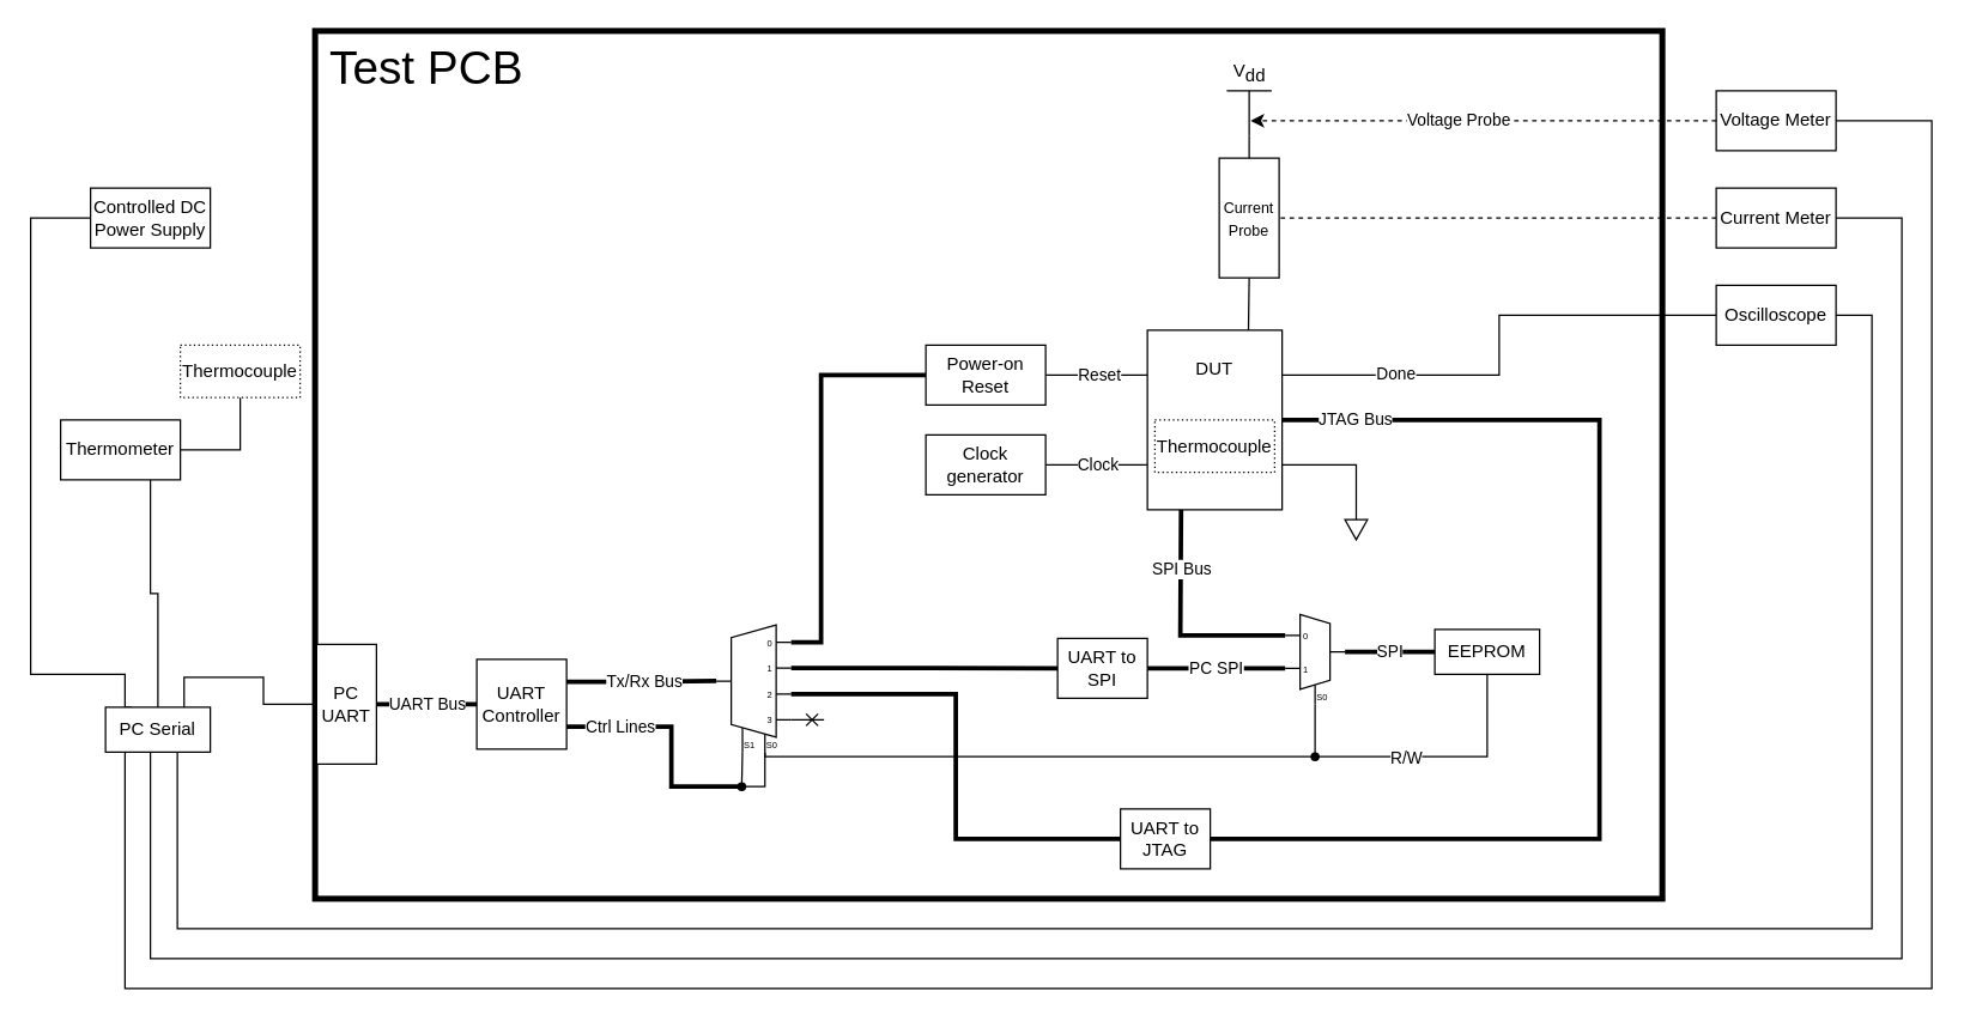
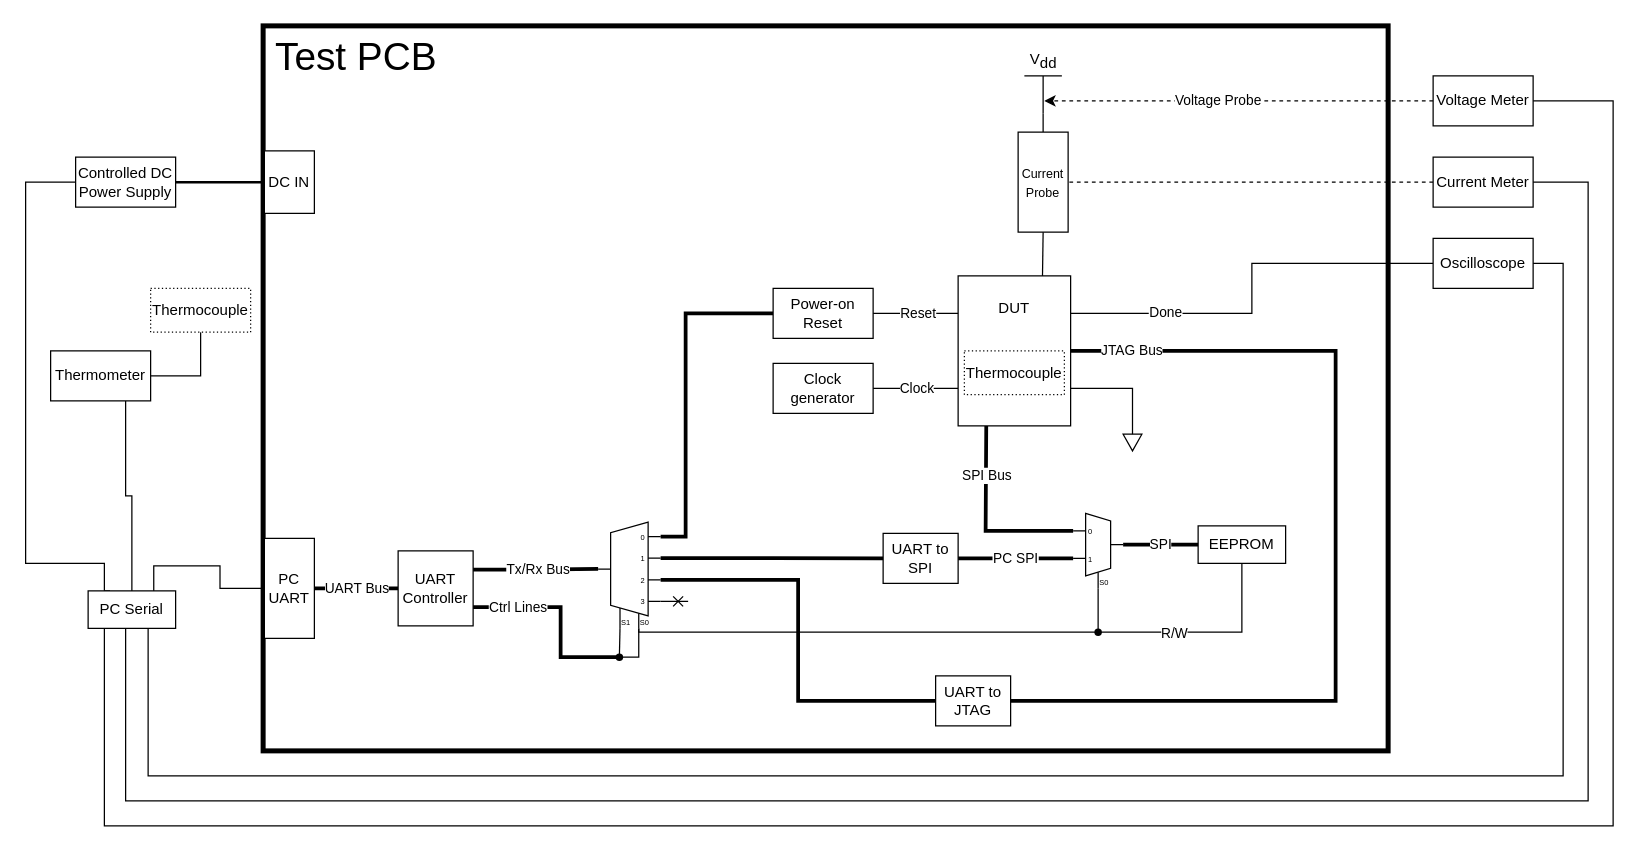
  <mxCell id="0" />
  <mxCell id="1" parent="0" />
  <mxCell id="2" value="&lt;div style=&quot;font-size: 31px; padding-left: 8px;&quot;&gt;Test PCB&lt;/div&gt;&lt;div style=&quot;font-size: 31px;&quot;&gt;&lt;br style=&quot;font-size: 31px;&quot;&gt;&lt;/div&gt;" style="rounded=0;whiteSpace=wrap;html=1;verticalAlign=top;align=left;fontSize=31;strokeWidth=4;perimeterSpacing=0;" parent="1" vertex="1"><mxGeometry x="210" y="20" width="900" height="580" as="geometry" /></mxCell>
  <mxCell id="3" value="" style="shadow=0;dashed=0;align=center;html=1;strokeWidth=1;shape=mxgraph.electrical.abstract.mux2;whiteSpace=wrap;" parent="1" vertex="1"><mxGeometry x="858" y="410" width="40" height="60" as="geometry" /></mxCell>
  <mxCell id="4" style="edgeStyle=orthogonalEdgeStyle;rounded=0;orthogonalLoop=1;jettySize=auto;html=1;exitX=1;exitY=0.507;exitDx=0;exitDy=3;exitPerimeter=0;entryX=0;entryY=0.5;entryDx=0;entryDy=0;endArrow=none;endFill=0;strokeWidth=3;" parent="1" source="7" target="35" edge="1"><mxGeometry relative="1" as="geometry"><mxPoint x="558" y="560" as="targetPoint" /></mxGeometry></mxCell>
  <mxCell id="5" style="edgeStyle=orthogonalEdgeStyle;rounded=0;orthogonalLoop=1;jettySize=auto;html=1;exitX=0.45;exitY=1;exitDx=10;exitDy=0;exitPerimeter=0;entryX=0.7;entryY=0.7;entryDx=0;entryDy=0;entryPerimeter=0;endArrow=none;endFill=0;" parent="1" source="7" target="41" edge="1"><mxGeometry relative="1" as="geometry"><mxPoint x="511" y="530" as="targetPoint" /><Array as="points"><mxPoint x="511" y="525" /></Array></mxGeometry></mxCell>
  <mxCell id="6" style="edgeStyle=orthogonalEdgeStyle;rounded=0;orthogonalLoop=1;jettySize=auto;html=1;exitX=1;exitY=0.71;exitDx=0;exitDy=3;exitPerimeter=0;endArrow=cross;endFill=0;" parent="1" source="7" edge="1"><mxGeometry relative="1" as="geometry"><mxPoint x="550" y="480" as="targetPoint" /></mxGeometry></mxCell>
  <mxCell id="7" value="" style="shadow=0;dashed=0;align=center;html=1;strokeWidth=1;shape=mxgraph.electrical.abstract.mux2;operation=demux;whiteSpace=wrap;selectorPins=2;" parent="1" vertex="1"><mxGeometry x="478" y="417" width="50" height="85" as="geometry" /></mxCell>
  <mxCell id="8" style="edgeStyle=orthogonalEdgeStyle;rounded=0;orthogonalLoop=1;jettySize=auto;html=1;exitX=0;exitY=0.75;exitDx=0;exitDy=0;endArrow=none;endFill=0;" parent="1" source="16" edge="1"><mxGeometry relative="1" as="geometry"><mxPoint x="668" y="310" as="targetPoint" /></mxGeometry></mxCell>
  <mxCell id="9" value="&lt;div&gt;Clock&lt;/div&gt;" style="edgeLabel;html=1;align=center;verticalAlign=middle;resizable=1;points=[];movable=1;rotatable=1;deletable=1;editable=1;locked=0;connectable=1;" parent="8" vertex="1" connectable="0"><mxGeometry x="0.15" y="-2" relative="1" as="geometry"><mxPoint x="23" y="1" as="offset" /></mxGeometry></mxCell>
  <mxCell id="10" style="edgeStyle=orthogonalEdgeStyle;rounded=0;orthogonalLoop=1;jettySize=auto;html=1;exitX=1;exitY=0.25;exitDx=0;exitDy=0;endArrow=none;endFill=0;entryX=0;entryY=0.5;entryDx=0;entryDy=0;" parent="1" source="16" target="52" edge="1"><mxGeometry relative="1" as="geometry"><mxPoint x="968" y="250" as="targetPoint" /></mxGeometry></mxCell>
  <mxCell id="11" value="Done" style="edgeLabel;html=1;align=center;verticalAlign=middle;resizable=1;points=[];movable=1;rotatable=1;deletable=1;editable=1;locked=0;connectable=1;" parent="10" connectable="0" vertex="1"><mxGeometry x="-0.095" y="-2" relative="1" as="geometry"><mxPoint x="-72" y="2" as="offset" /></mxGeometry></mxCell>
  <mxCell id="12" style="edgeStyle=orthogonalEdgeStyle;rounded=0;orthogonalLoop=1;jettySize=auto;html=1;exitX=1;exitY=0.5;exitDx=0;exitDy=0;endArrow=none;endFill=0;strokeWidth=3;entryX=1;entryY=0.5;entryDx=0;entryDy=0;" parent="1" source="16" target="35" edge="1"><mxGeometry relative="1" as="geometry"><mxPoint x="1068" y="370" as="targetPoint" /><Array as="points"><mxPoint x="1068" y="280" /><mxPoint x="1068" y="560" /></Array></mxGeometry></mxCell>
  <mxCell id="13" value="JTAG Bus" style="edgeLabel;html=1;align=center;verticalAlign=middle;resizable=0;points=[];" parent="12" connectable="0" vertex="1"><mxGeometry x="-0.835" y="1" relative="1" as="geometry"><mxPoint x="-14" as="offset" /></mxGeometry></mxCell>
  <mxCell id="14" style="edgeStyle=elbowEdgeStyle;rounded=0;orthogonalLoop=1;jettySize=auto;html=1;exitX=0.25;exitY=1;exitDx=0;exitDy=0;endArrow=none;endFill=0;strokeWidth=3;entryX=0;entryY=0.183;entryDx=0;entryDy=3;entryPerimeter=0;" parent="1" source="16" target="3" edge="1"><mxGeometry relative="1" as="geometry"><mxPoint x="788" y="460" as="targetPoint" /><Array as="points"><mxPoint x="788" y="400" /></Array></mxGeometry></mxCell>
  <mxCell id="15" value="SPI Bus" style="edgeLabel;html=1;align=center;verticalAlign=middle;resizable=0;points=[];rotation=0;" parent="14" connectable="0" vertex="1"><mxGeometry x="0.376" relative="1" as="geometry"><mxPoint x="-21" y="-44" as="offset" /></mxGeometry></mxCell>
  <mxCell id="16" value="DUT" style="rounded=0;whiteSpace=wrap;html=1;verticalAlign=top;spacingTop=12;" parent="1" vertex="1"><mxGeometry x="766" y="220" width="90" height="120" as="geometry" /></mxCell>
  <mxCell id="17" value="&lt;div&gt;Clock generator&lt;/div&gt;" style="rounded=0;whiteSpace=wrap;html=1;" parent="1" vertex="1"><mxGeometry x="618" y="290" width="80" height="40" as="geometry" /></mxCell>
  <mxCell id="18" style="edgeStyle=orthogonalEdgeStyle;rounded=0;orthogonalLoop=1;jettySize=auto;html=1;exitX=0;exitY=0.5;exitDx=0;exitDy=0;entryX=1;entryY=0.101;entryDx=0;entryDy=3;entryPerimeter=0;endArrow=none;endFill=0;strokeWidth=3;" parent="1" edge="1"><mxGeometry relative="1" as="geometry"><mxPoint x="528" y="428.625" as="targetPoint" /><mxPoint x="618" y="250" as="sourcePoint" /><Array as="points"><mxPoint x="548" y="250" /><mxPoint x="548" y="429" /></Array></mxGeometry></mxCell>
  <mxCell id="19" value="&lt;div&gt;Power-on Reset&lt;br&gt;&lt;/div&gt;" style="rounded=0;whiteSpace=wrap;html=1;" parent="1" vertex="1"><mxGeometry x="618" y="230" width="80" height="40" as="geometry" /></mxCell>
  <mxCell id="20" style="edgeStyle=orthogonalEdgeStyle;rounded=0;orthogonalLoop=1;jettySize=auto;html=1;exitX=1;exitY=0.5;exitDx=0;exitDy=0;entryX=0;entryY=0.25;entryDx=0;entryDy=0;endArrow=none;endFill=0;" parent="1" source="19" target="16" edge="1"><mxGeometry relative="1" as="geometry" /></mxCell>
  <mxCell id="21" value="Reset" style="edgeLabel;html=1;align=center;verticalAlign=middle;resizable=1;points=[];movable=1;rotatable=1;deletable=1;editable=1;locked=0;connectable=1;" parent="20" vertex="1" connectable="0"><mxGeometry x="0.64" relative="1" as="geometry"><mxPoint x="-21" y="-1" as="offset" /></mxGeometry></mxCell>
  <mxCell id="22" style="edgeStyle=orthogonalEdgeStyle;rounded=0;orthogonalLoop=1;jettySize=auto;html=1;exitX=0.5;exitY=0;exitDx=0;exitDy=0;exitPerimeter=0;entryX=0.5;entryY=0;entryDx=0;entryDy=0;endArrow=none;endFill=0;" parent="1" source="23" target="66" edge="1"><mxGeometry relative="1" as="geometry" /></mxCell>
  <mxCell id="23" value="V&lt;sub style=&quot;font-size: 12px;&quot;&gt;dd&lt;/sub&gt;" style="verticalLabelPosition=top;verticalAlign=bottom;shape=mxgraph.electrical.signal_sources.vdd;shadow=0;dashed=0;align=center;strokeWidth=1;fontSize=12;html=1;flipV=1;" parent="1" vertex="1"><mxGeometry x="819" y="60" width="30" height="30" as="geometry" /></mxCell>
  <mxCell id="24" style="edgeStyle=orthogonalEdgeStyle;rounded=0;orthogonalLoop=1;jettySize=auto;html=1;exitX=0.5;exitY=0;exitDx=0;exitDy=0;exitPerimeter=0;entryX=1;entryY=0.75;entryDx=0;entryDy=0;endArrow=none;endFill=0;" parent="1" source="25" target="16" edge="1"><mxGeometry relative="1" as="geometry" /></mxCell>
  <mxCell id="25" value="" style="pointerEvents=1;verticalLabelPosition=bottom;shadow=0;dashed=0;align=center;html=1;verticalAlign=top;shape=mxgraph.electrical.signal_sources.signal_ground;" parent="1" vertex="1"><mxGeometry x="898" y="340" width="15" height="20" as="geometry" /></mxCell>
  <mxCell id="26" value="&lt;div&gt;EEPROM&lt;/div&gt;" style="rounded=0;whiteSpace=wrap;html=1;" parent="1" vertex="1"><mxGeometry x="958" y="420" width="70" height="30" as="geometry" /></mxCell>
  <mxCell id="27" value="SPI" style="edgeStyle=elbowEdgeStyle;rounded=0;orthogonalLoop=1;jettySize=auto;html=1;exitX=0;exitY=0.5;exitDx=0;exitDy=0;entryX=1;entryY=0.5;entryDx=0;entryDy=-5;entryPerimeter=0;endArrow=none;endFill=0;strokeWidth=3;elbow=vertical;" parent="1" source="26" target="3" edge="1"><mxGeometry relative="1" as="geometry" /></mxCell>
  <mxCell id="28" value="&lt;div&gt;UART to SPI&lt;br&gt;&lt;/div&gt;" style="rounded=0;whiteSpace=wrap;html=1;" parent="1" vertex="1"><mxGeometry x="706" y="426" width="60" height="40" as="geometry" /></mxCell>
  <mxCell id="29" value="PC SPI" style="edgeStyle=elbowEdgeStyle;rounded=0;orthogonalLoop=1;jettySize=auto;html=1;exitX=1;exitY=0.5;exitDx=0;exitDy=0;entryX=0;entryY=0.55;entryDx=0;entryDy=3;entryPerimeter=0;endArrow=none;endFill=0;strokeWidth=3;elbow=vertical;" parent="1" source="28" target="3" edge="1"><mxGeometry relative="1" as="geometry" /></mxCell>
  <mxCell id="30" value="" style="shape=waypoint;sketch=0;fillStyle=solid;size=6;pointerEvents=1;points=[];fillColor=none;resizable=0;rotatable=0;perimeter=centerPerimeter;snapToPoint=1;" parent="1" vertex="1"><mxGeometry x="868" y="495" width="20" height="20" as="geometry" /></mxCell>
  <mxCell id="31" style="edgeStyle=orthogonalEdgeStyle;rounded=0;orthogonalLoop=1;jettySize=auto;html=1;exitX=0.5;exitY=1;exitDx=0;exitDy=0;entryX=0.65;entryY=0.85;entryDx=0;entryDy=0;entryPerimeter=0;endArrow=none;endFill=0;" parent="1" source="26" target="30" edge="1"><mxGeometry relative="1" as="geometry"><Array as="points"><mxPoint x="993" y="505" /></Array></mxGeometry></mxCell>
  <mxCell id="32" value="R/W" style="edgeLabel;html=1;align=center;verticalAlign=middle;resizable=0;points=[];" parent="31" connectable="0" vertex="1"><mxGeometry x="0.224" y="-1" relative="1" as="geometry"><mxPoint x="-6" y="1" as="offset" /></mxGeometry></mxCell>
  <mxCell id="33" style="edgeStyle=orthogonalEdgeStyle;rounded=0;orthogonalLoop=1;jettySize=auto;html=1;exitX=0.25;exitY=1;exitDx=10;exitDy=0;exitPerimeter=0;entryX=0.35;entryY=0;entryDx=0;entryDy=0;entryPerimeter=0;endArrow=none;endFill=0;" parent="1" source="3" target="30" edge="1"><mxGeometry relative="1" as="geometry" /></mxCell>
  <mxCell id="34" style="edgeStyle=orthogonalEdgeStyle;rounded=0;orthogonalLoop=1;jettySize=auto;html=1;exitX=1;exitY=0.304;exitDx=0;exitDy=3;exitPerimeter=0;entryX=0;entryY=0.5;entryDx=0;entryDy=0;endArrow=none;endFill=0;strokeWidth=3;" parent="1" source="7" target="28" edge="1"><mxGeometry relative="1" as="geometry"><mxPoint x="658" y="446" as="targetPoint" /><Array as="points" /></mxGeometry></mxCell>
  <mxCell id="35" value="&lt;div&gt;UART to JTAG&lt;br&gt;&lt;/div&gt;" style="rounded=0;whiteSpace=wrap;html=1;" parent="1" vertex="1"><mxGeometry x="748" y="540" width="60" height="40" as="geometry" /></mxCell>
  <mxCell id="36" style="edgeStyle=orthogonalEdgeStyle;rounded=0;orthogonalLoop=1;jettySize=auto;html=1;exitX=0;exitY=0.5;exitDx=0;exitDy=0;endArrow=none;endFill=0;strokeWidth=3;entryX=1;entryY=0.5;entryDx=0;entryDy=0;" parent="1" source="38" target="46" edge="1"><mxGeometry relative="1" as="geometry"><mxPoint x="208" y="470" as="targetPoint" /></mxGeometry></mxCell>
  <mxCell id="37" value="UART Bus" style="edgeLabel;html=1;align=center;verticalAlign=middle;resizable=0;points=[];" parent="36" connectable="0" vertex="1"><mxGeometry x="0.05" y="1" relative="1" as="geometry"><mxPoint x="1" y="-2" as="offset" /></mxGeometry></mxCell>
  <mxCell id="38" value="&lt;div&gt;UART&lt;/div&gt;&lt;div&gt;Controller&lt;br&gt;&lt;/div&gt;" style="rounded=0;whiteSpace=wrap;html=1;" parent="1" vertex="1"><mxGeometry x="318" y="440" width="60" height="60" as="geometry" /></mxCell>
  <mxCell id="39" style="edgeStyle=orthogonalEdgeStyle;rounded=0;orthogonalLoop=1;jettySize=auto;html=1;exitX=1;exitY=0.25;exitDx=0;exitDy=0;entryX=0;entryY=0.441;entryDx=0;entryDy=0;entryPerimeter=0;endArrow=none;endFill=0;strokeWidth=3;" parent="1" source="38" target="7" edge="1"><mxGeometry relative="1" as="geometry" /></mxCell>
  <mxCell id="40" value="Tx/Rx Bus" style="edgeLabel;html=1;align=center;verticalAlign=middle;resizable=0;points=[];" parent="39" connectable="0" vertex="1"><mxGeometry x="-0.303" y="1" relative="1" as="geometry"><mxPoint x="16" as="offset" /></mxGeometry></mxCell>
  <mxCell id="41" value="" style="shape=waypoint;sketch=0;fillStyle=solid;size=6;pointerEvents=1;points=[];fillColor=none;resizable=0;rotatable=0;perimeter=centerPerimeter;snapToPoint=1;" parent="1" vertex="1"><mxGeometry x="485" y="515" width="20" height="20" as="geometry" /></mxCell>
  <mxCell id="42" style="edgeStyle=orthogonalEdgeStyle;rounded=0;orthogonalLoop=1;jettySize=auto;html=1;exitX=1;exitY=0.75;exitDx=0;exitDy=0;strokeWidth=3;endArrow=none;endFill=0;entryX=0.85;entryY=0.5;entryDx=0;entryDy=0;entryPerimeter=0;" parent="1" source="38" target="41" edge="1"><mxGeometry relative="1" as="geometry"><mxPoint x="488" y="525" as="targetPoint" /><Array as="points"><mxPoint x="448" y="485" /><mxPoint x="448" y="525" /></Array></mxGeometry></mxCell>
  <mxCell id="43" value="Ctrl Lines" style="edgeLabel;html=1;align=center;verticalAlign=middle;resizable=0;points=[];" parent="42" connectable="0" vertex="1"><mxGeometry x="-0.636" relative="1" as="geometry"><mxPoint x="6" y="-1" as="offset" /></mxGeometry></mxCell>
  <mxCell id="44" style="edgeStyle=orthogonalEdgeStyle;rounded=0;orthogonalLoop=1;jettySize=auto;html=1;exitX=0.15;exitY=1;exitDx=10;exitDy=0;exitPerimeter=0;entryX=0.7;entryY=0.1;entryDx=0;entryDy=0;entryPerimeter=0;endArrow=none;endFill=0;" parent="1" source="7" target="41" edge="1"><mxGeometry relative="1" as="geometry" /></mxCell>
  <mxCell id="45" style="edgeStyle=orthogonalEdgeStyle;rounded=0;orthogonalLoop=1;jettySize=auto;html=1;exitX=0.45;exitY=1;exitDx=10;exitDy=0;exitPerimeter=0;entryX=-0.05;entryY=0.35;entryDx=0;entryDy=0;entryPerimeter=0;endArrow=none;endFill=0;" parent="1" source="7" target="30" edge="1"><mxGeometry relative="1" as="geometry"><Array as="points"><mxPoint x="511" y="505" /></Array></mxGeometry></mxCell>
  <mxCell id="46" value="PC UART" style="rounded=0;whiteSpace=wrap;html=1;" parent="1" vertex="1"><mxGeometry x="211" y="430" width="40" height="80" as="geometry" /></mxCell>
+ <mxCell id="47" style="edgeStyle=orthogonalEdgeStyle;rounded=0;orthogonalLoop=1;jettySize=auto;html=1;exitX=1;exitY=0.5;exitDx=0;exitDy=0;entryX=0;entryY=0.5;entryDx=0;entryDy=0;endArrow=none;endFill=0;strokeWidth=2;" parent="1" source="48" target="62" edge="1"><mxGeometry relative="1" as="geometry" /></mxCell>
  <mxCell id="48" value="Controlled DC Power Supply" style="rounded=0;whiteSpace=wrap;html=1;" parent="1" vertex="1"><mxGeometry x="60" y="125" width="80" height="40" as="geometry" /></mxCell>
  <mxCell id="49" style="edgeStyle=orthogonalEdgeStyle;rounded=0;orthogonalLoop=1;jettySize=auto;html=1;exitX=0;exitY=0.5;exitDx=0;exitDy=0;entryX=1;entryY=0.5;entryDx=0;entryDy=0;endArrow=none;endFill=0;dashed=1;" parent="1" source="50" target="66" edge="1"><mxGeometry relative="1" as="geometry" /></mxCell>
  <mxCell id="50" value="Current Meter" style="rounded=0;whiteSpace=wrap;html=1;" parent="1" vertex="1"><mxGeometry x="1146" y="125" width="80" height="40" as="geometry" /></mxCell>
  <mxCell id="51" value="Voltage Meter" style="rounded=0;whiteSpace=wrap;html=1;" parent="1" vertex="1"><mxGeometry x="1146" y="60" width="80" height="40" as="geometry" /></mxCell>
  <mxCell id="52" value="Oscilloscope" style="rounded=0;whiteSpace=wrap;html=1;" parent="1" vertex="1"><mxGeometry x="1146" y="190" width="80" height="40" as="geometry" /></mxCell>
  <mxCell id="53" style="edgeStyle=orthogonalEdgeStyle;rounded=0;orthogonalLoop=1;jettySize=auto;html=1;exitX=1;exitY=0.5;exitDx=0;exitDy=0;entryX=0.5;entryY=1;entryDx=0;entryDy=0;endArrow=none;endFill=0;" parent="1" source="54" target="67" edge="1"><mxGeometry relative="1" as="geometry"><mxPoint x="150" y="300" as="targetPoint" /></mxGeometry></mxCell>
  <mxCell id="54" value="Thermometer" style="rounded=0;whiteSpace=wrap;html=1;" parent="1" vertex="1"><mxGeometry x="40" y="280" width="80" height="40" as="geometry" /></mxCell>
  <mxCell id="55" style="edgeStyle=orthogonalEdgeStyle;rounded=0;orthogonalLoop=1;jettySize=auto;html=1;exitX=0.75;exitY=1;exitDx=0;exitDy=0;entryX=1;entryY=0.5;entryDx=0;entryDy=0;endArrow=none;endFill=0;" parent="1" source="61" target="52" edge="1"><mxGeometry relative="1" as="geometry"><Array as="points"><mxPoint x="118" y="620" /><mxPoint x="1250" y="620" /><mxPoint x="1250" y="210" /></Array></mxGeometry></mxCell>
  <mxCell id="56" style="edgeStyle=orthogonalEdgeStyle;rounded=0;orthogonalLoop=1;jettySize=auto;html=1;exitX=0.5;exitY=1;exitDx=0;exitDy=0;entryX=1;entryY=0.5;entryDx=0;entryDy=0;endArrow=none;endFill=0;" parent="1" source="61" target="50" edge="1"><mxGeometry relative="1" as="geometry"><Array as="points"><mxPoint x="100" y="640" /><mxPoint x="1270" y="640" /><mxPoint x="1270" y="145" /></Array></mxGeometry></mxCell>
  <mxCell id="57" style="edgeStyle=orthogonalEdgeStyle;rounded=0;orthogonalLoop=1;jettySize=auto;html=1;exitX=0.25;exitY=1;exitDx=0;exitDy=0;entryX=1;entryY=0.5;entryDx=0;entryDy=0;endArrow=none;endFill=0;" parent="1" source="61" target="51" edge="1"><mxGeometry relative="1" as="geometry"><Array as="points"><mxPoint x="83" y="660" /><mxPoint x="1290" y="660" /><mxPoint x="1290" y="80" /></Array></mxGeometry></mxCell>
  <mxCell id="58" style="edgeStyle=orthogonalEdgeStyle;rounded=0;orthogonalLoop=1;jettySize=auto;html=1;exitX=0.25;exitY=0;exitDx=0;exitDy=0;entryX=0;entryY=0.5;entryDx=0;entryDy=0;endArrow=none;endFill=0;" parent="1" source="61" target="48" edge="1"><mxGeometry relative="1" as="geometry"><Array as="points"><mxPoint x="83" y="450" /><mxPoint x="20" y="450" /><mxPoint x="20" y="145" /></Array></mxGeometry></mxCell>
  <mxCell id="59" style="edgeStyle=orthogonalEdgeStyle;rounded=0;orthogonalLoop=1;jettySize=auto;html=1;exitX=0.5;exitY=0;exitDx=0;exitDy=0;entryX=0.75;entryY=1;entryDx=0;entryDy=0;endArrow=none;endFill=0;" parent="1" source="61" target="54" edge="1"><mxGeometry relative="1" as="geometry" /></mxCell>
  <mxCell id="60" style="edgeStyle=orthogonalEdgeStyle;rounded=0;orthogonalLoop=1;jettySize=auto;html=1;exitX=0.75;exitY=0;exitDx=0;exitDy=0;entryX=0;entryY=0.5;entryDx=0;entryDy=0;endArrow=none;endFill=0;" parent="1" source="61" target="46" edge="1"><mxGeometry relative="1" as="geometry" /></mxCell>
  <mxCell id="61" value="&lt;div&gt;PC Serial&lt;br&gt;&lt;/div&gt;" style="rounded=0;whiteSpace=wrap;html=1;" parent="1" vertex="1"><mxGeometry x="70" y="472" width="70" height="30" as="geometry" /></mxCell>
+ <mxCell id="62" value="DC IN" style="rounded=0;whiteSpace=wrap;html=1;" parent="1" vertex="1"><mxGeometry x="211" y="120" width="40" height="50" as="geometry" /></mxCell>
  <mxCell id="63" style="edgeStyle=orthogonalEdgeStyle;rounded=0;orthogonalLoop=1;jettySize=auto;html=1;exitX=0;exitY=0.5;exitDx=0;exitDy=0;entryX=0.533;entryY=0.333;entryDx=0;entryDy=0;entryPerimeter=0;dashed=1;" parent="1" source="51" target="23" edge="1"><mxGeometry relative="1" as="geometry" /></mxCell>
  <mxCell id="64" value="Voltage Probe" style="edgeLabel;html=1;align=center;verticalAlign=middle;resizable=0;points=[];" parent="63" connectable="0" vertex="1"><mxGeometry x="0.343" y="1" relative="1" as="geometry"><mxPoint x="36" y="-2" as="offset" /></mxGeometry></mxCell>
  <mxCell id="65" style="edgeStyle=orthogonalEdgeStyle;rounded=0;orthogonalLoop=1;jettySize=auto;html=1;exitX=0.5;exitY=1;exitDx=0;exitDy=0;entryX=0.75;entryY=0;entryDx=0;entryDy=0;endArrow=none;endFill=0;" parent="1" source="66" target="16" edge="1"><mxGeometry relative="1" as="geometry" /></mxCell>
  <mxCell id="66" value="&lt;font style=&quot;font-size: 10px;&quot;&gt;Current Probe&lt;/font&gt;" style="rounded=0;whiteSpace=wrap;html=1;" parent="1" vertex="1"><mxGeometry x="814" y="105" width="40" height="80" as="geometry" /></mxCell>
  <mxCell id="67" value="Thermocouple " style="rounded=0;whiteSpace=wrap;html=1;dashed=1;dashPattern=1 2;" parent="1" vertex="1"><mxGeometry x="120" y="230" width="80" height="35" as="geometry" /></mxCell>
  <mxCell id="68" value="Thermocouple " style="rounded=0;whiteSpace=wrap;html=1;dashed=1;dashPattern=1 2;" parent="1" vertex="1"><mxGeometry x="771" y="280" width="80" height="35" as="geometry" /></mxCell>
